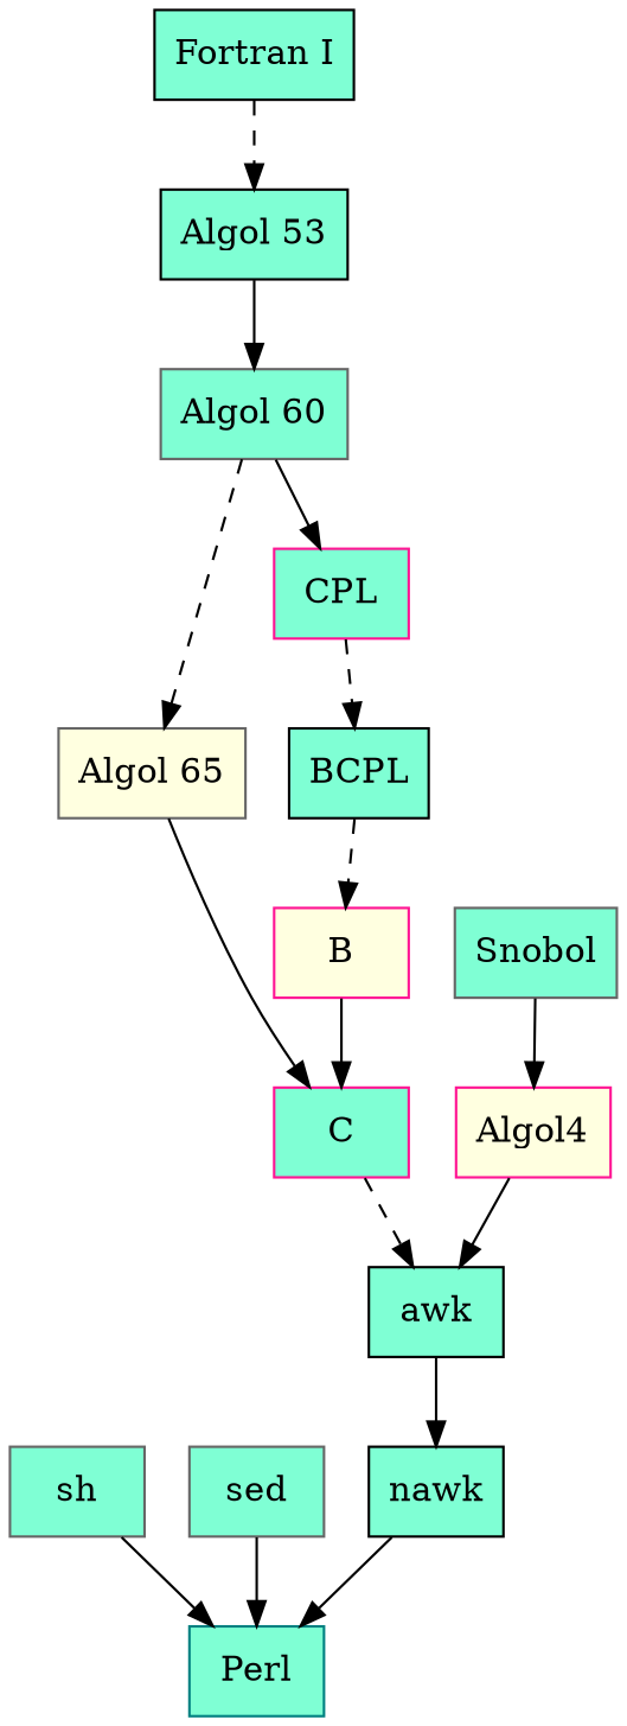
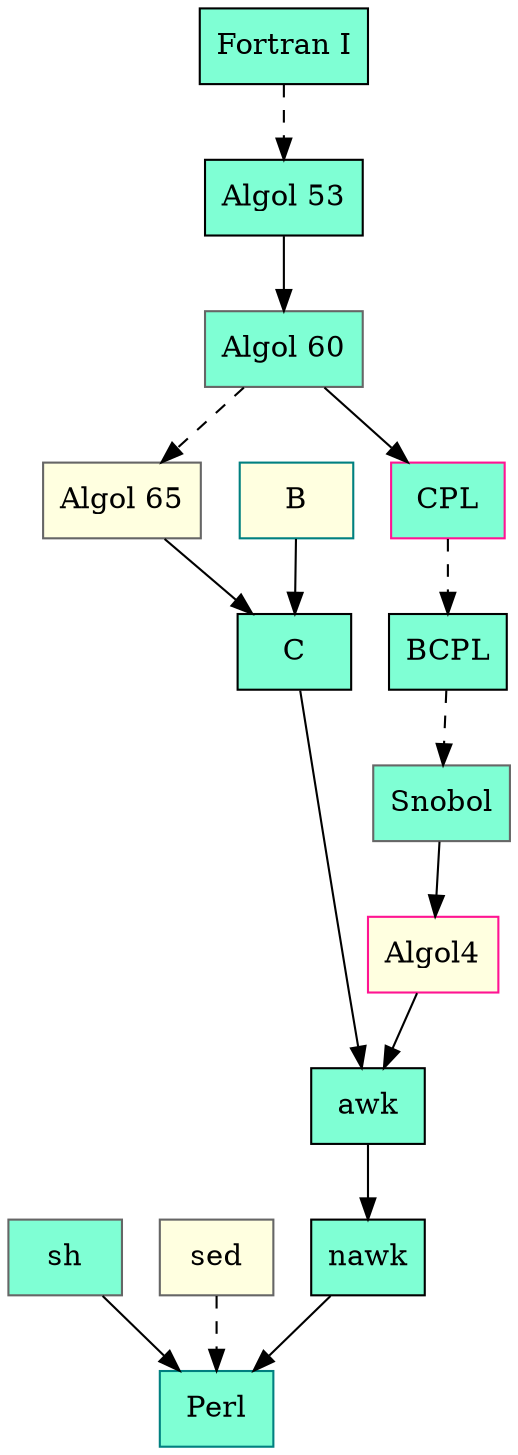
  digraph {
    node [color=gray40 fillcolor=aquamarine shape=box style=filled]
    edge [style=solid]
    Perl [color=teal]
    sh
-   sed
+   sed [fillcolor=lightyellow]
    "Fortran I" [color=black]
    n5 [color=black label="Algol 53"]
    "Algol 60"
    n7 [fillcolor=lightyellow label="Algol 65"]
    CPL [color=deeppink]
-   C [color=deeppink]
+   C [color=black]
    BCPL [color=black]
    awk [color=black]
    nawk [color=black]
-   B [color=deeppink fillcolor=lightyellow]
+   B [color=teal fillcolor=lightyellow]
    n14 [color=deeppink fillcolor=lightyellow label=Algol4]
    Snobol
    sh -> Perl
-   sed -> Perl
+   sed -> Perl [style=dashed]
    "Fortran I" -> n5 [style=dashed]
    n5 -> "Algol 60"
    "Algol 60" -> n7 [style=dashed]
    "Algol 60" -> CPL
    n7 -> C
    CPL -> BCPL [style=dashed]
-   C -> awk [style=dashed]
-   BCPL -> B [style=dashed]
+   C -> awk
+   BCPL -> Snobol [style=dashed]
    awk -> nawk
    nawk -> Perl
    B -> C
    n14 -> awk
    Snobol -> n14
  }
